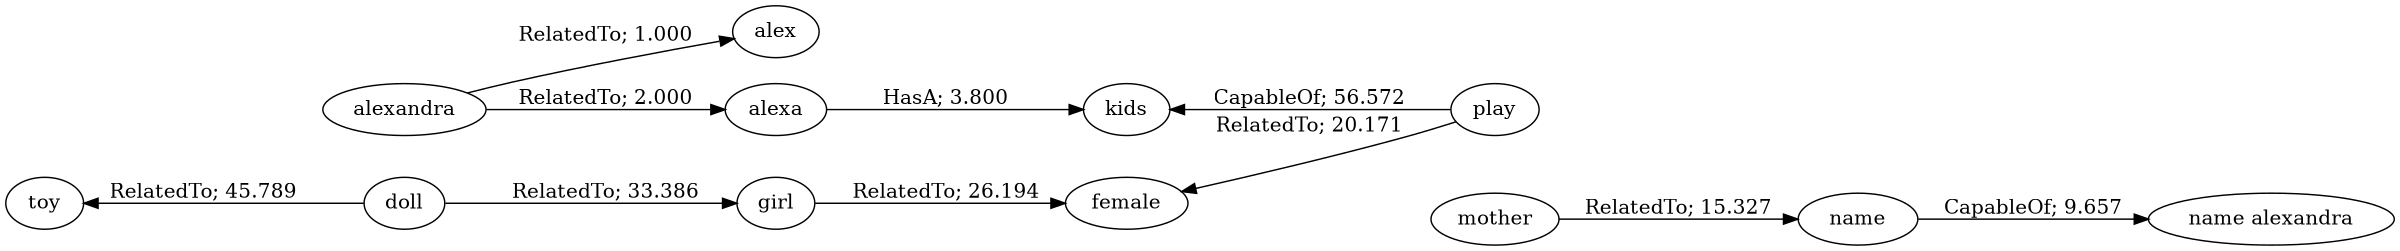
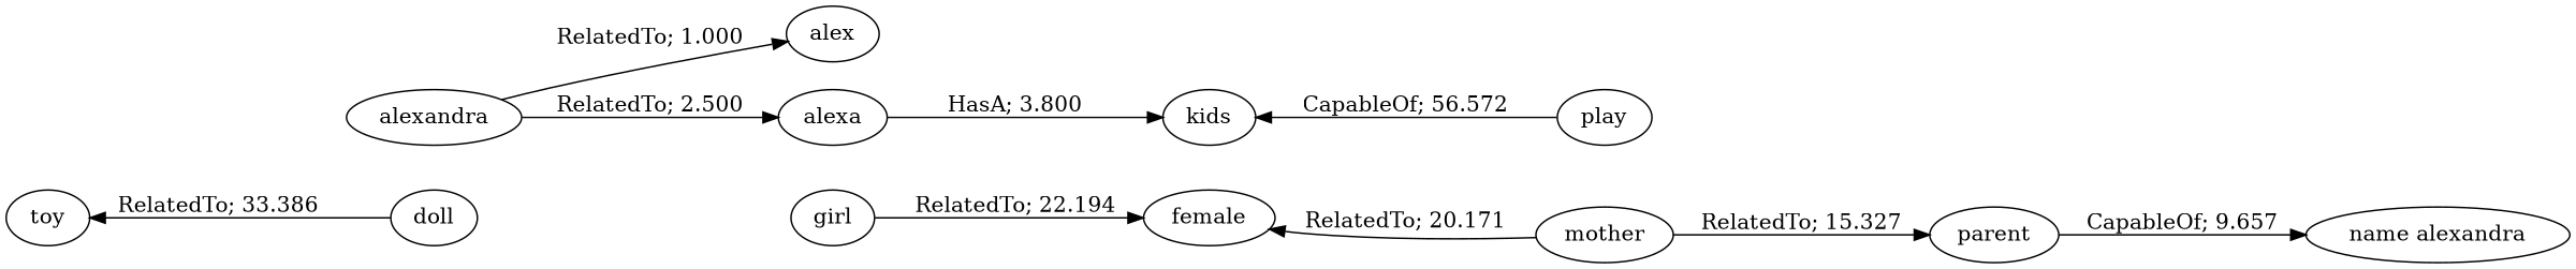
  digraph {
    rankdir=LR
    edge [dir=forward]
    n1 [label=alex]
    n2 [label=alexandra]
    n3 [label=alexa]
    n4 [label=kids]
    n5 [label=play]
    n6 [label=toy]
    n7 [label=doll]
    n8 [label=girl]
    n9 [label=female]
    n10 [label=mother]
-   n11 [label=name]
+   n11 [label=parent]
    n12 [label="name alexandra"]
    n2 -> n1 [label="RelatedTo; 1.000" weight=1.000]
-   n2 -> n3 [label="RelatedTo; 2.000" weight=2.000]
+   n2 -> n3 [label="RelatedTo; 2.500" weight=2.000]
    n3 -> n4 [label="HasA; 3.800" weight=3.000]
    n4 -> n5 [dir=back label="CapableOf; 56.572" weight=56.572]
-   n6 -> n7 [dir=back label="RelatedTo; 45.789" weight=45.789]
-   n7 -> n8 [label="RelatedTo; 33.386" weight=33.386]
-   n8 -> n9 [label="RelatedTo; 26.194" weight=26.194]
-   n9 -> n5 [dir=back label="RelatedTo; 20.171" weight=20.171]
+   n6 -> n7 [dir=back label="RelatedTo; 33.386" weight=45.789]
+   n8 -> n9 [label="RelatedTo; 22.194" weight=26.194]
+   n9 -> n10 [dir=back label="RelatedTo; 20.171" weight=20.171]
    n10 -> n11 [label="RelatedTo; 15.327" weight=15.327]
    n11 -> n12 [label="CapableOf; 9.657" weight=9.657]
  }
